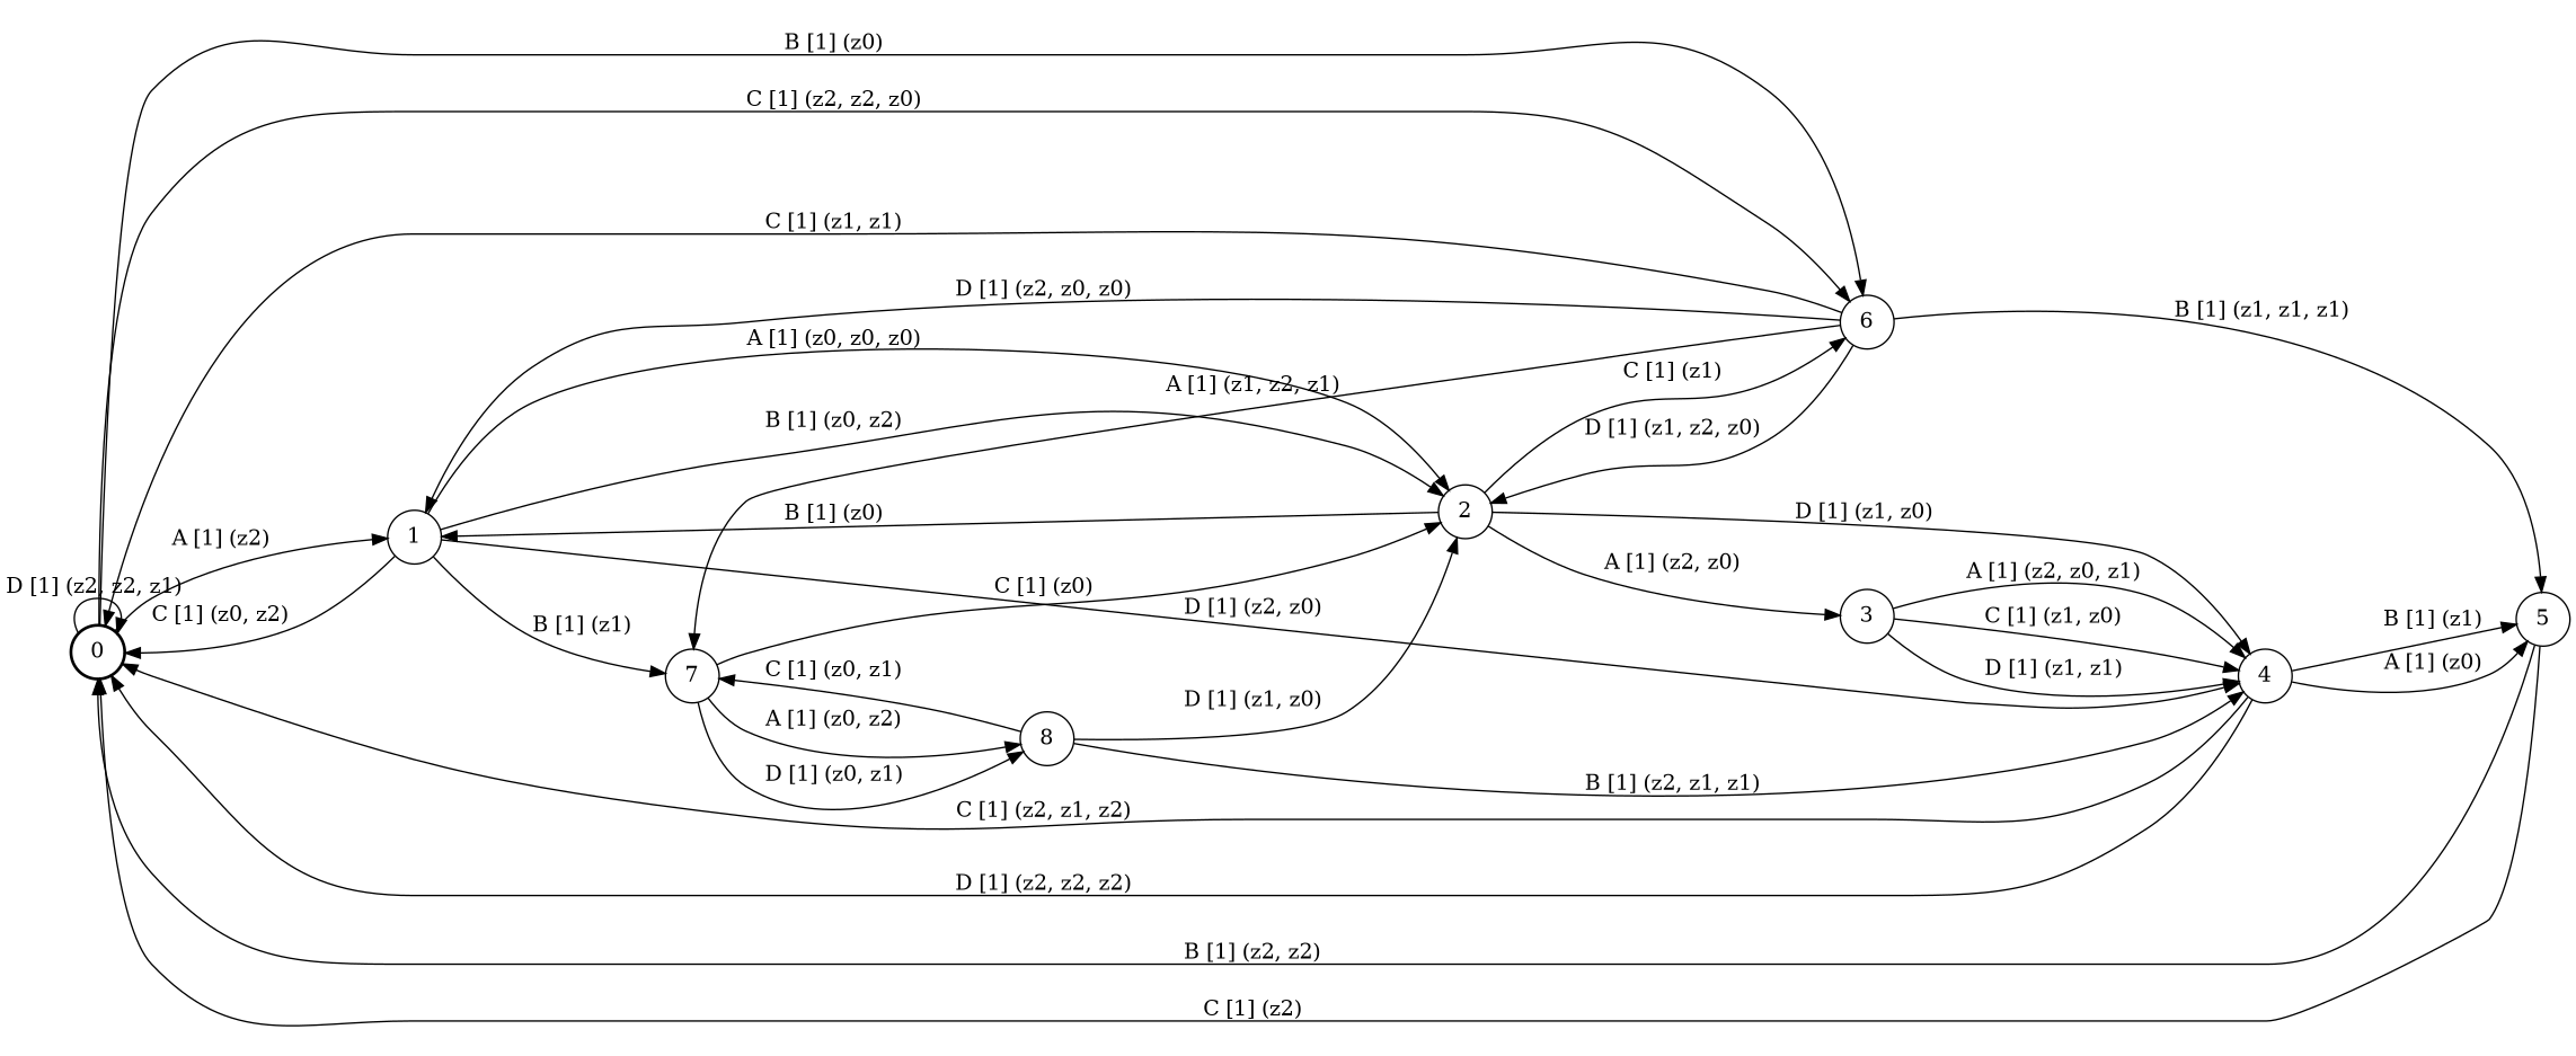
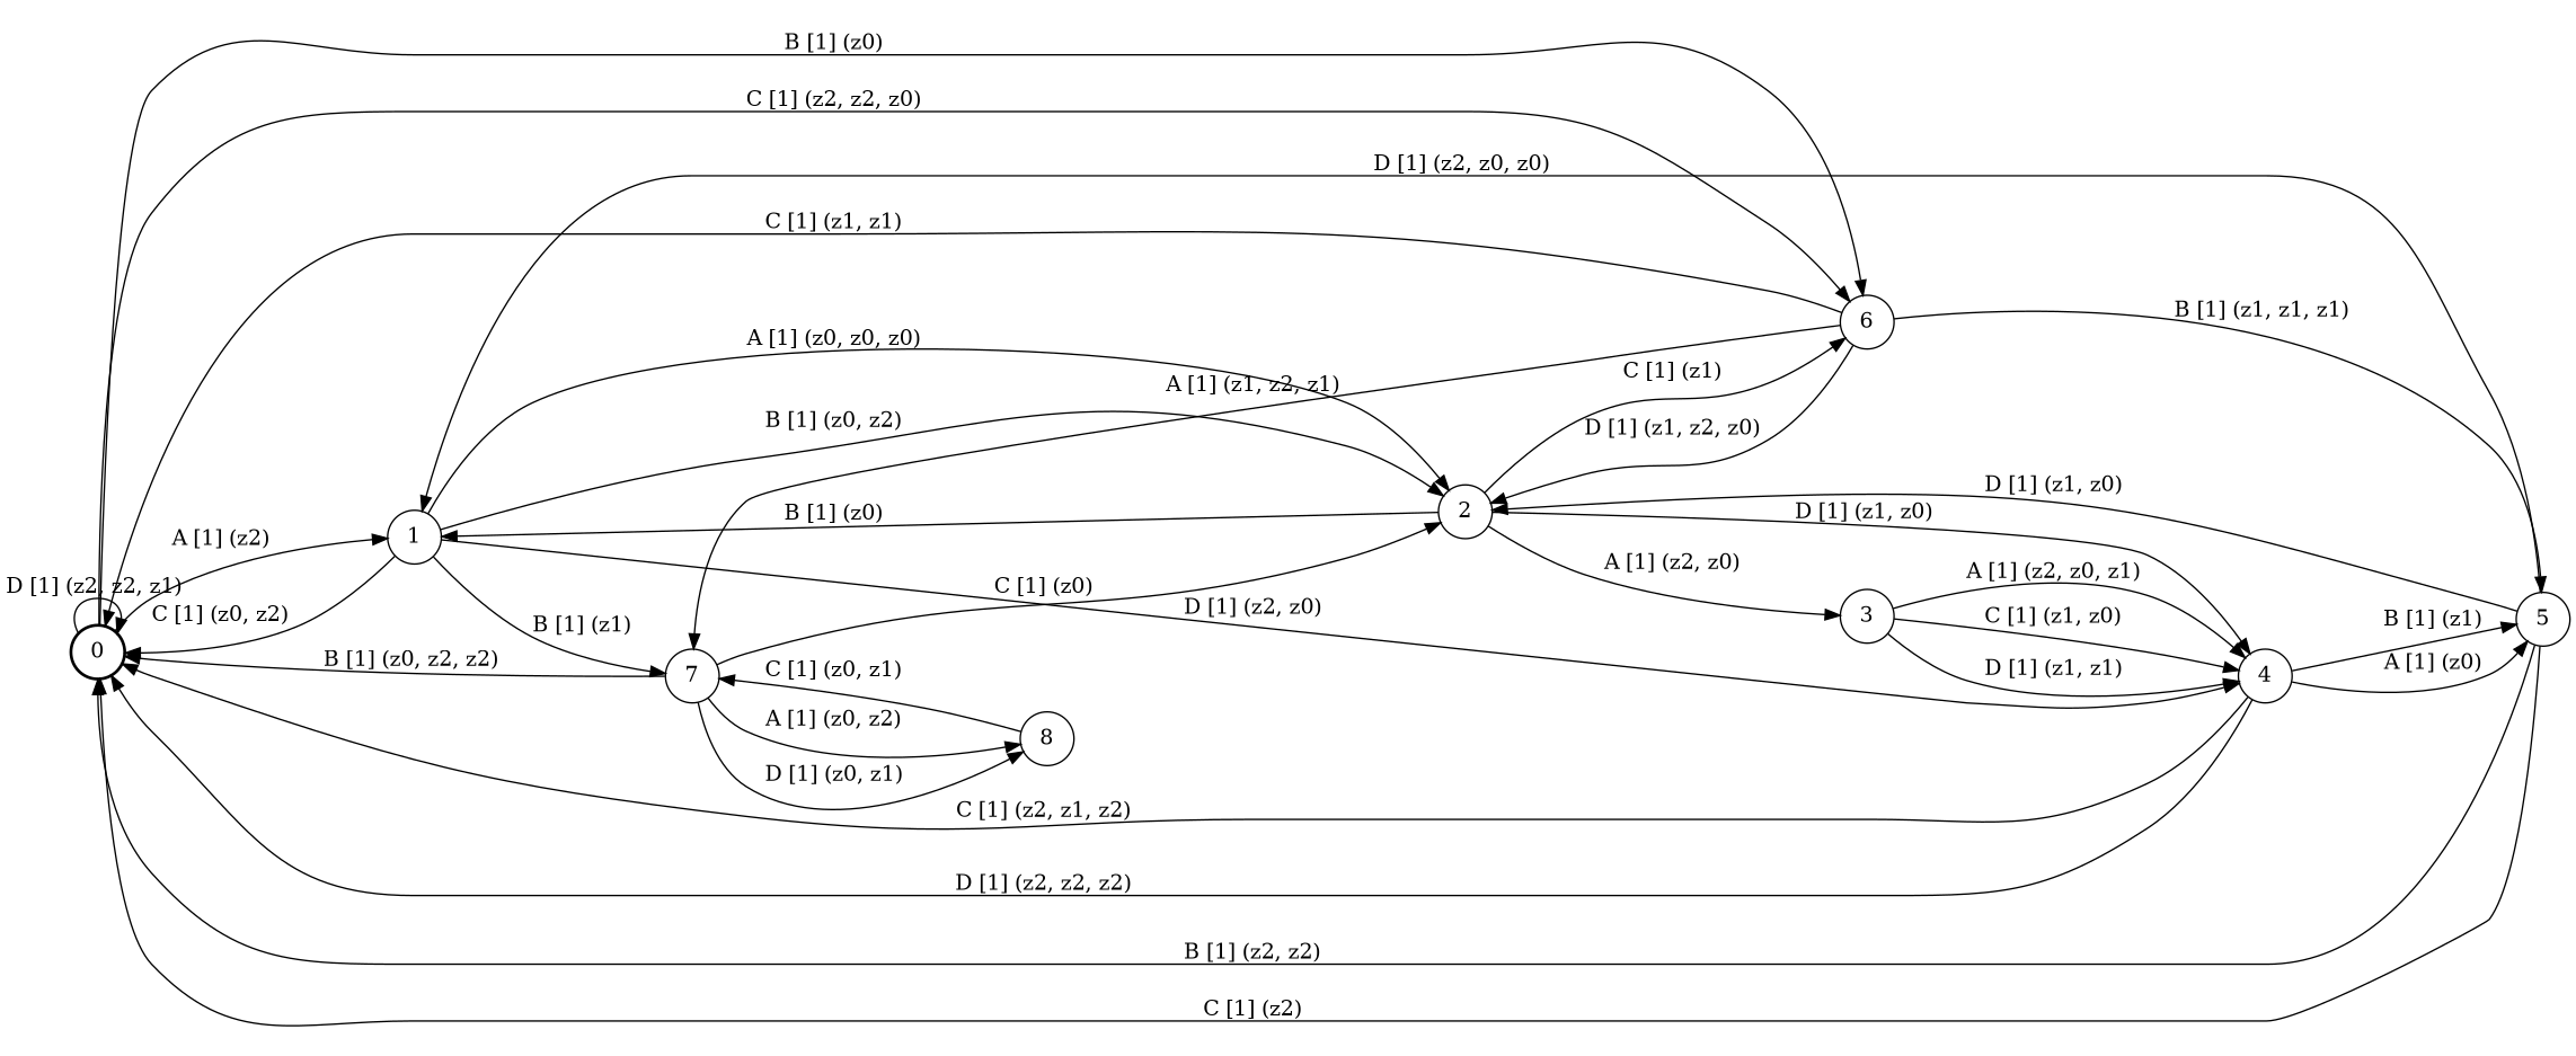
  digraph {
    rankdir=LR
    node [shape=circle]
    0 [style=bold]
    1
    6
    2
    4
    7
    5
    3
    8
    0 -> 0 [label="D [1] (z2, z2, z1) "]
    0 -> 1 [label="A [1] (z2) "]
    0 -> 6 [label="B [1] (z0) "]
    0 -> 6 [label="C [1] (z2, z2, z0) "]
    1 -> 0 [label="C [1] (z0, z2) "]
    1 -> 2 [label="A [1] (z0, z0, z0) "]
    1 -> 2 [label="B [1] (z0, z2) "]
    1 -> 4 [label="D [1] (z2, z0) "]
    1 -> 7 [label="B [1] (z1) "]
    6 -> 0 [label="C [1] (z1, z1) "]
    6 -> 2 [label="D [1] (z1, z2, z0) "]
    6 -> 7 [label="A [1] (z1, z2, z1) "]
    6 -> 5 [label="B [1] (z1, z1, z1) "]
    2 -> 1 [label="B [1] (z0) "]
    2 -> 6 [label="C [1] (z1) "]
    2 -> 4 [label="D [1] (z1, z0) "]
    2 -> 3 [label="A [1] (z2, z0) "]
    4 -> 0 [label="C [1] (z2, z1, z2) "]
    4 -> 0 [label="D [1] (z2, z2, z2) "]
    4 -> 5 [label="A [1] (z0) "]
    4 -> 5 [label="B [1] (z1) "]
+   7 -> 0 [label="B [1] (z0, z2, z2) "]
    7 -> 2 [label="C [1] (z0) "]
    7 -> 8 [label="A [1] (z0, z2) "]
    7 -> 8 [label="D [1] (z0, z1) "]
    5 -> 0 [label="B [1] (z2, z2) "]
    5 -> 0 [label="C [1] (z2) "]
-   6 -> 1 [label="D [1] (z2, z0, z0) "]
+   5 -> 1 [label="D [1] (z2, z0, z0) "]
    3 -> 4 [label="A [1] (z2, z0, z1) "]
    3 -> 4 [label="C [1] (z1, z0) "]
    3 -> 4 [label="D [1] (z1, z1) "]
-   8 -> 2 [label="D [1] (z1, z0) "]
-   8 -> 4 [label="B [1] (z2, z1, z1) "]
+   5 -> 2 [label="D [1] (z1, z0) "]
    8 -> 7 [label="C [1] (z0, z1) "]
  }
